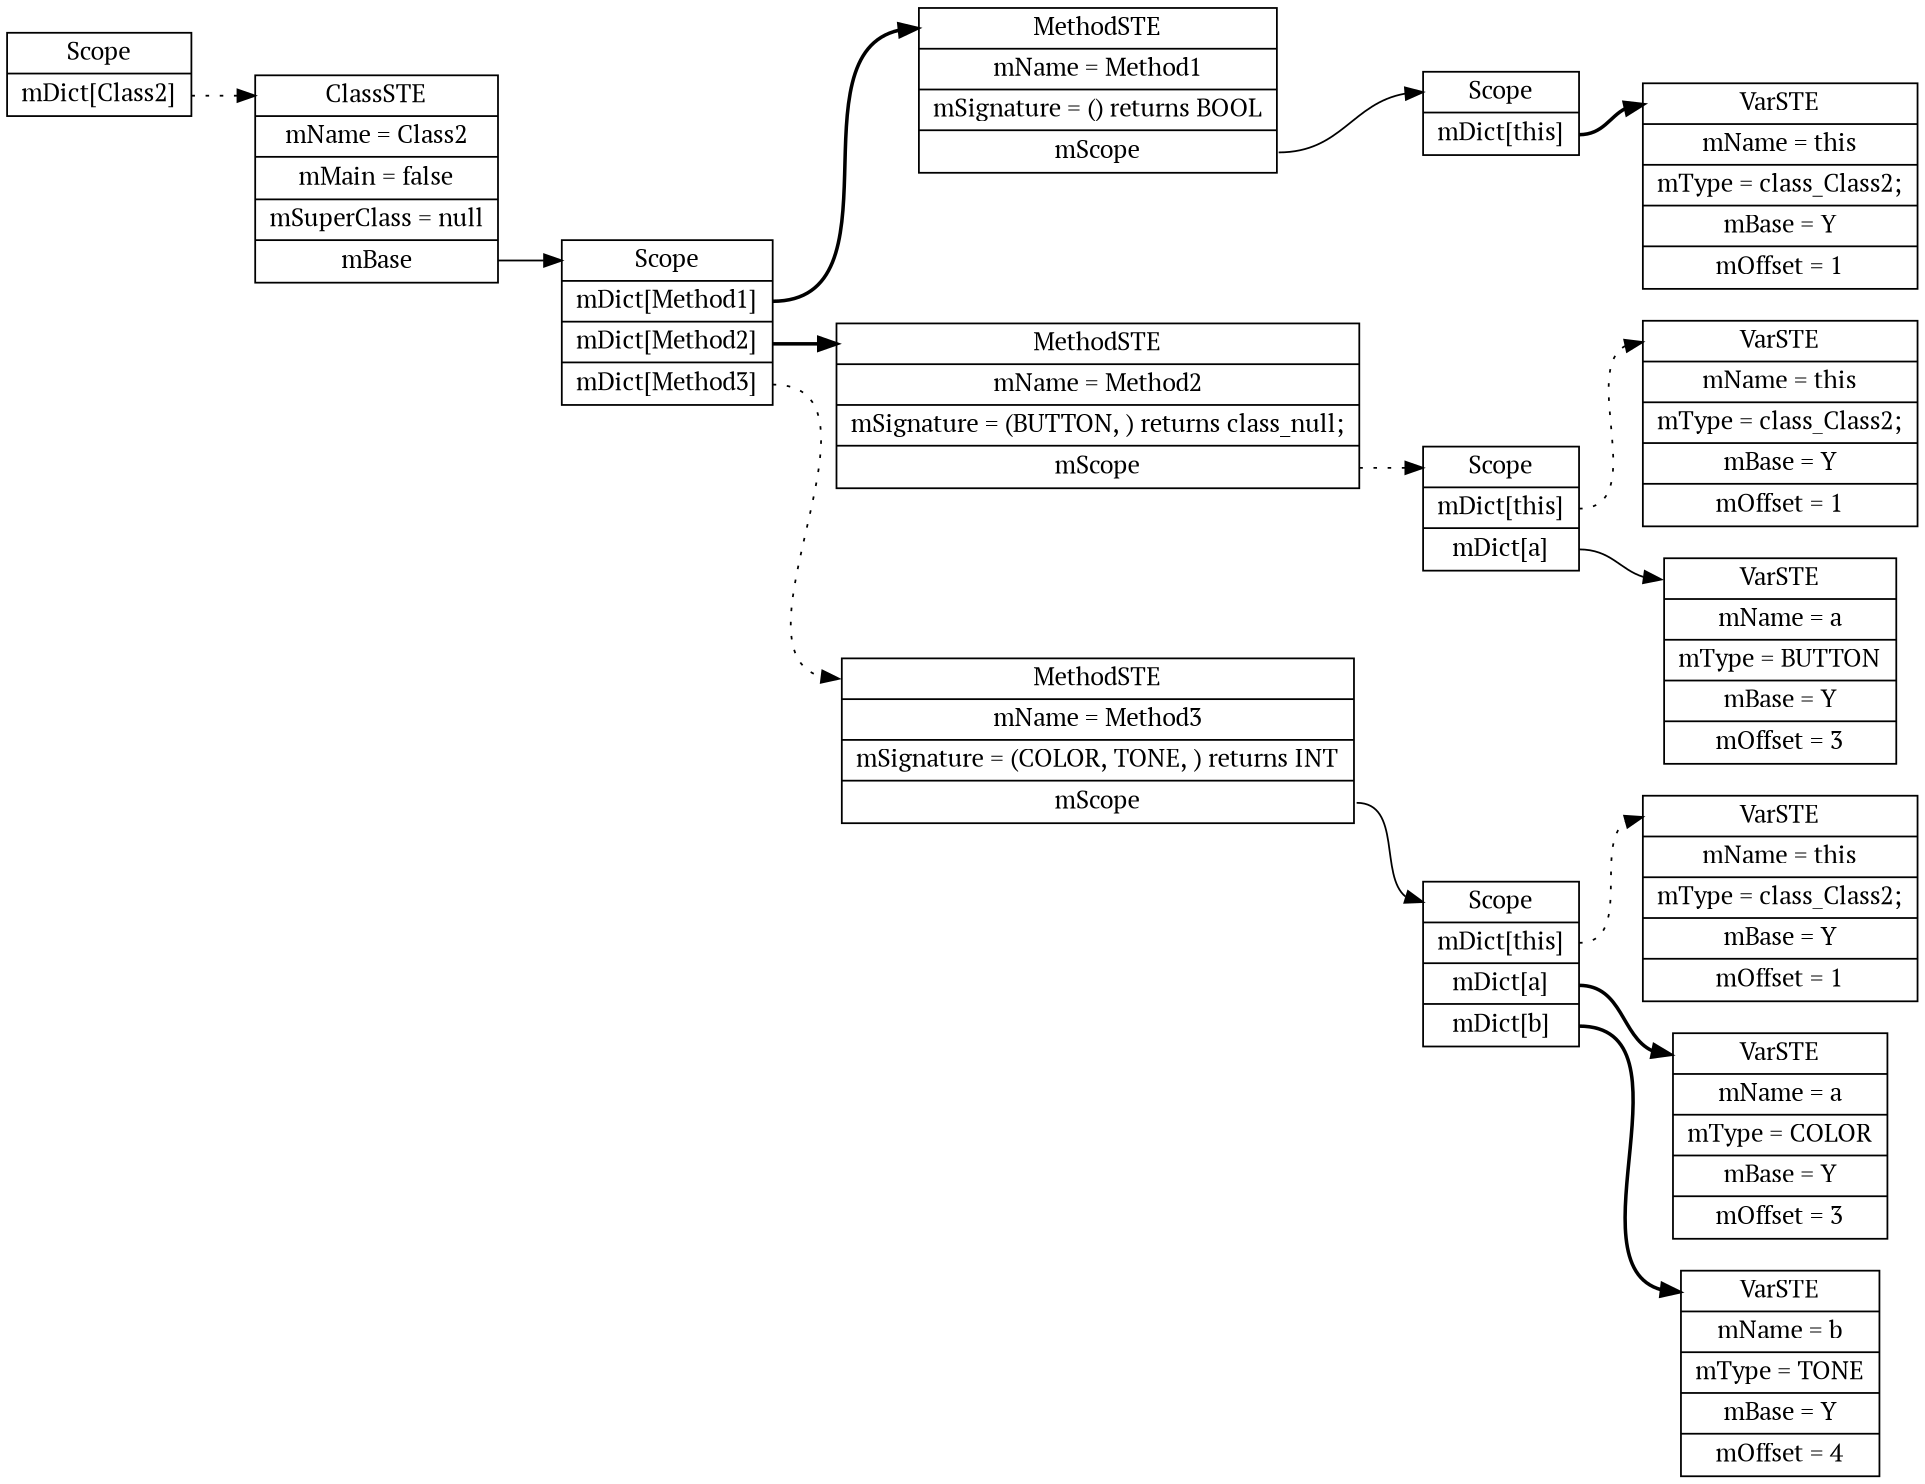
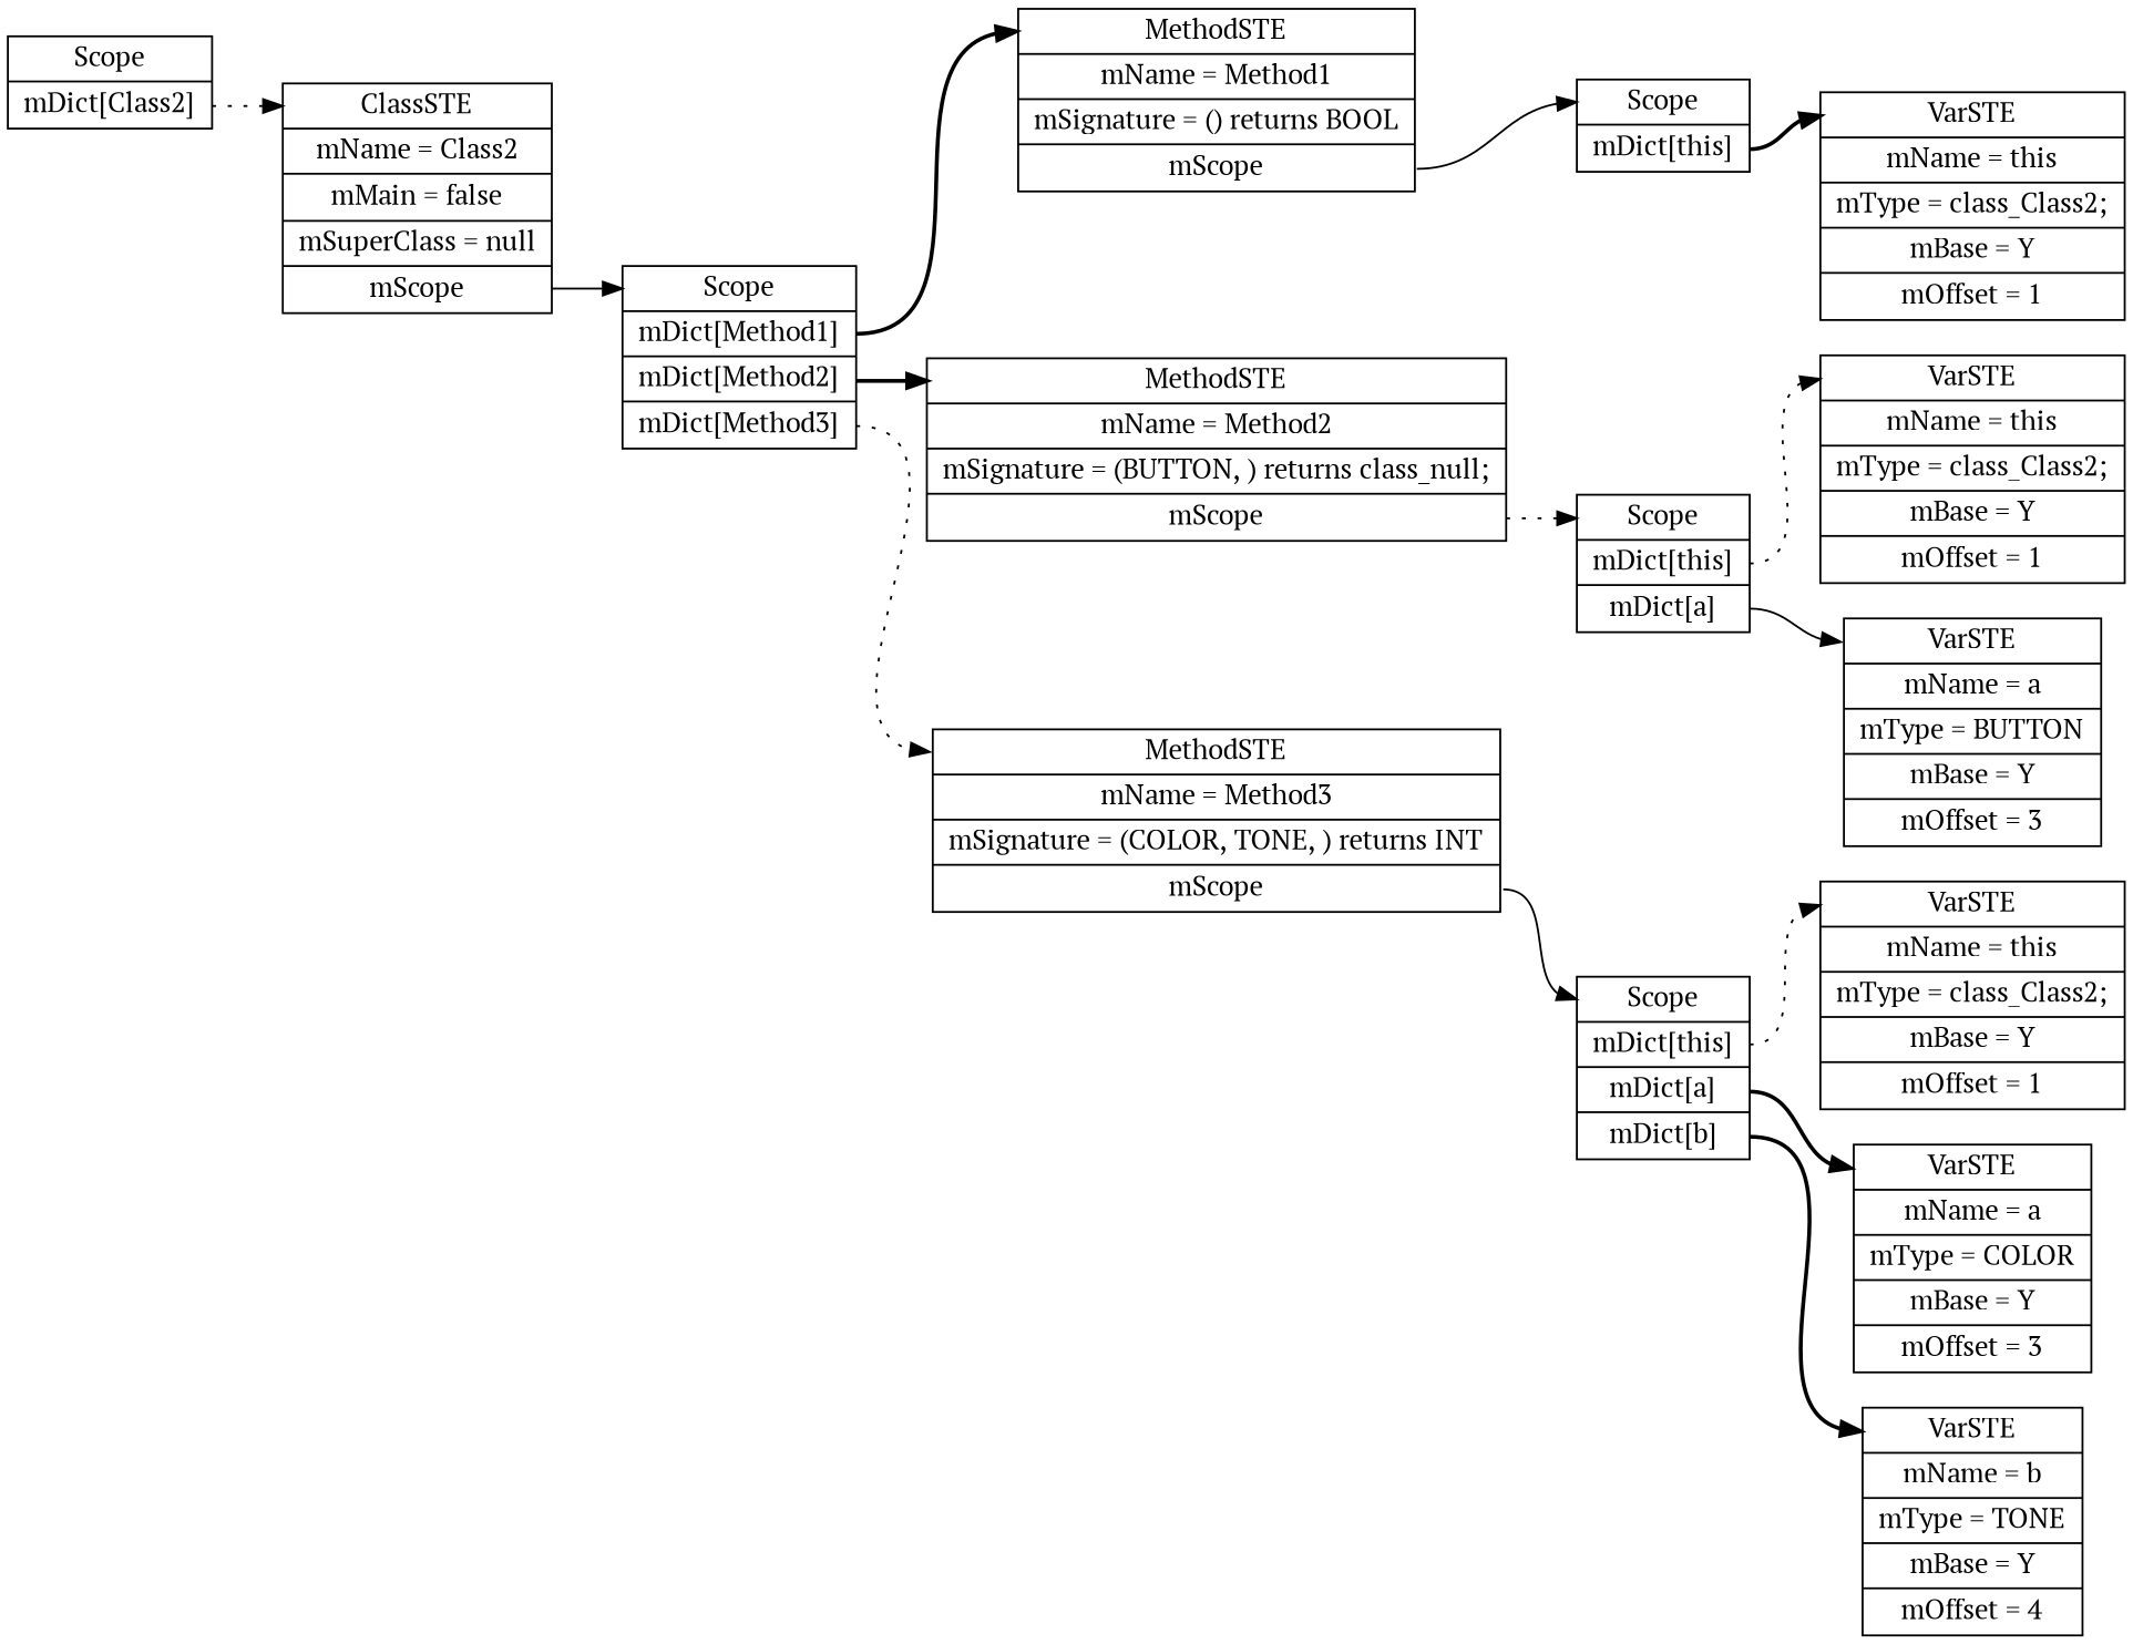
  digraph {
    rankdir=LR
    fontname="PT Serif"
    node [shape=record fontname="PT Serif"]
    edge [headport=f0 tailport=f1 style=dotted fontname="PT Serif"]
    n1 [label=" <f0> Scope | <f1> mDict\[Class2\] "]
-   n2 [label=" <f0> ClassSTE | <f1> mName = Class2| <f2> mMain = false| <f3> mSuperClass = null| <f4> mBase "]
+   n2 [label=" <f0> ClassSTE | <f1> mName = Class2| <f2> mMain = false| <f3> mSuperClass = null| <f4> mScope "]
    n3 [label=" <f0> Scope | <f1> mDict\[Method1\] | <f2> mDict\[Method2\] | <f3> mDict\[Method3\] "]
    n4 [label=" <f0> MethodSTE | <f1> mName = Method1| <f2> mSignature = () returns BOOL| <f3> mScope "]
    n5 [label=" <f0> MethodSTE | <f1> mName = Method2| <f2> mSignature = (BUTTON, ) returns class_null;| <f3> mScope "]
    n6 [label=" <f0> MethodSTE | <f1> mName = Method3| <f2> mSignature = (COLOR, TONE, ) returns INT| <f3> mScope "]
    n7 [label=" <f0> Scope | <f1> mDict\[this\] "]
    n8 [label=" <f0> VarSTE | <f1> mName = this| <f2> mType = class_Class2;| <f3> mBase = Y| <f4> mOffset = 1"]
    n9 [label=" <f0> Scope | <f1> mDict\[this\] | <f2> mDict\[a\] "]
    n10 [label=" <f0> VarSTE | <f1> mName = this| <f2> mType = class_Class2;| <f3> mBase = Y| <f4> mOffset = 1"]
    n11 [label=" <f0> VarSTE | <f1> mName = a| <f2> mType = BUTTON| <f3> mBase = Y| <f4> mOffset = 3"]
    n12 [label=" <f0> Scope | <f1> mDict\[this\] | <f2> mDict\[a\] | <f3> mDict\[b\] "]
    n13 [label=" <f0> VarSTE | <f1> mName = this| <f2> mType = class_Class2;| <f3> mBase = Y| <f4> mOffset = 1"]
    n14 [label=" <f0> VarSTE | <f1> mName = a| <f2> mType = COLOR| <f3> mBase = Y| <f4> mOffset = 3"]
    n15 [label=" <f0> VarSTE | <f1> mName = b| <f2> mType = TONE| <f3> mBase = Y| <f4> mOffset = 4"]
    n1 -> n2
    n2 -> n3 [tailport=f4 style=solid]
    n3 -> n4 [style=bold]
    n3 -> n5 [tailport=f2 style=bold]
    n3 -> n6 [tailport=f3]
    n4 -> n7 [tailport=f3 style=solid]
    n5 -> n9 [tailport=f3]
    n6 -> n12 [tailport=f3 style=solid]
    n7 -> n8 [style=bold]
    n9 -> n10
    n9 -> n11 [tailport=f2 style=solid]
    n12 -> n13
    n12 -> n14 [tailport=f2 style=bold]
    n12 -> n15 [tailport=f3 style=bold]
  }
